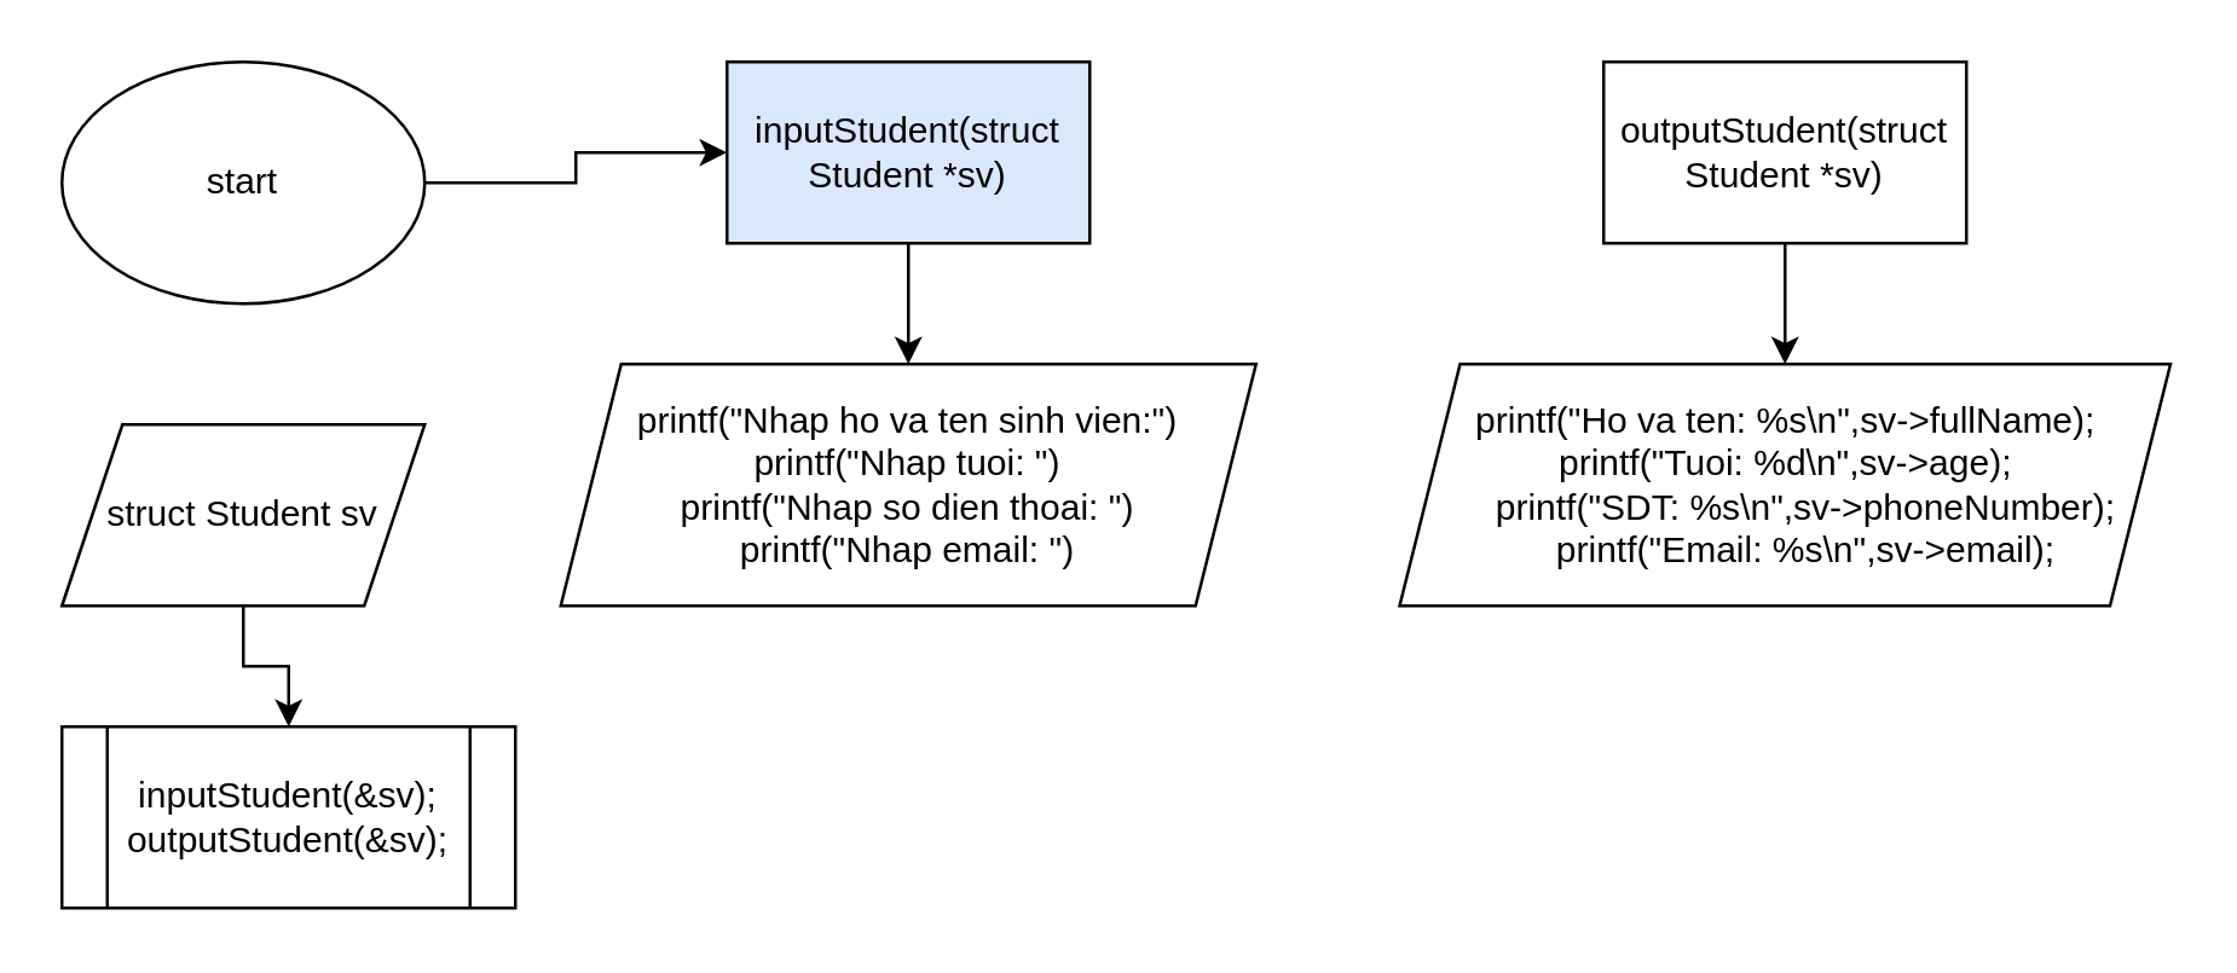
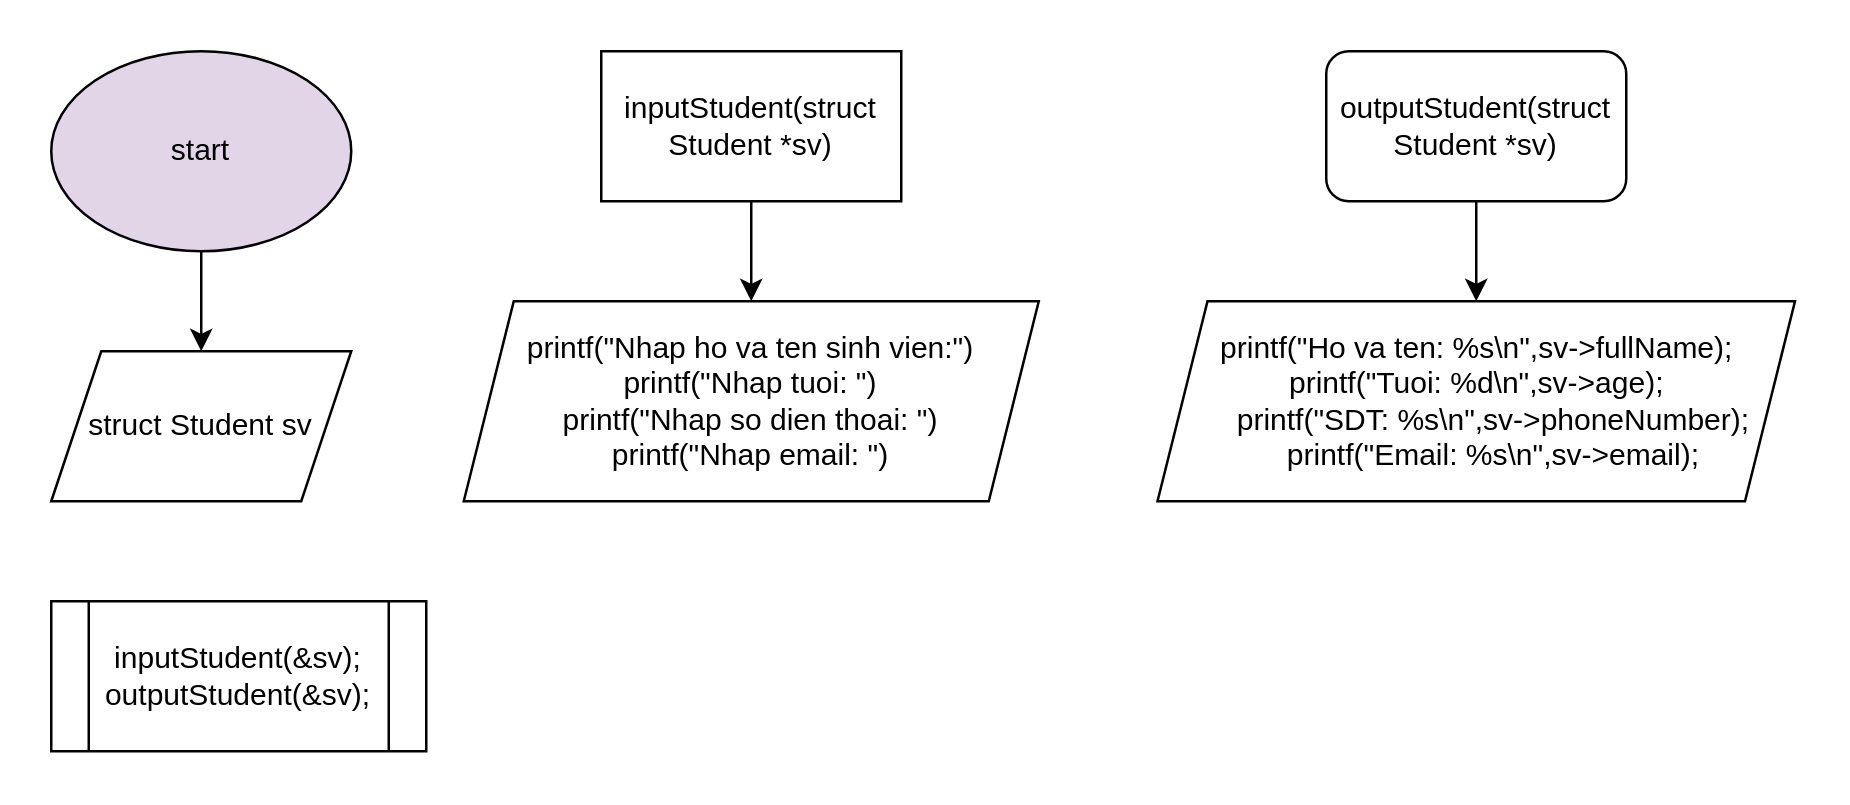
  <mxCell id="0" />
  <mxCell id="1" parent="0" />
- <mxCell id="2" value="" style="edgeStyle=orthogonalEdgeStyle;rounded=0;orthogonalLoop=1;jettySize=auto;html=1;" edge="1" parent="1" source="3" target="8"><mxGeometry relative="1" as="geometry" /></mxCell>
- <mxCell id="3" value="start" style="ellipse;whiteSpace=wrap;html=1;" vertex="1" parent="1"><mxGeometry x="20" y="20" width="120" height="80" as="geometry" /></mxCell>
- <mxCell id="4" value="" style="edgeStyle=orthogonalEdgeStyle;rounded=0;orthogonalLoop=1;jettySize=auto;html=1;entryX=0.5;entryY=0;entryDx=0;entryDy=0;" edge="1" parent="1" source="5" target="6"><mxGeometry relative="1" as="geometry"><mxPoint x="340" y="210" as="targetPoint" /></mxGeometry></mxCell>
+ <mxCell id="2" value="" style="edgeStyle=orthogonalEdgeStyle;rounded=0;orthogonalLoop=1;jettySize=auto;html=1;" edge="1" parent="1" source="3" target="5"><mxGeometry relative="1" as="geometry" /></mxCell>
+ <mxCell id="3" value="start" style="ellipse;whiteSpace=wrap;html=1;fillColor=#e1d5e7;" vertex="1" parent="1"><mxGeometry x="20" y="20" width="120" height="80" as="geometry" /></mxCell>
  <mxCell id="5" value="struct Student sv" style="shape=parallelogram;perimeter=parallelogramPerimeter;whiteSpace=wrap;html=1;fixedSize=1;" vertex="1" parent="1"><mxGeometry x="20" y="140" width="120" height="60" as="geometry" /></mxCell>
  <mxCell id="6" value="&lt;div&gt;inputStudent(&amp;amp;sv);&lt;/div&gt;&lt;div&gt;outputStudent(&amp;amp;sv);&lt;span style=&quot;&quot;&gt;&lt;/span&gt;&lt;/div&gt;" style="shape=process;whiteSpace=wrap;html=1;backgroundOutline=1;" vertex="1" parent="1"><mxGeometry x="20" y="240" width="150" height="60" as="geometry" /></mxCell>
  <mxCell id="7" value="" style="edgeStyle=orthogonalEdgeStyle;rounded=0;orthogonalLoop=1;jettySize=auto;html=1;" edge="1" parent="1" source="8" target="9"><mxGeometry relative="1" as="geometry" /></mxCell>
- <mxCell id="8" value="inputStudent(struct Student *sv)" style="rounded=0;whiteSpace=wrap;html=1;fillColor=#dae8fc;" vertex="1" parent="1"><mxGeometry x="240" y="20" width="120" height="60" as="geometry" /></mxCell>
+ <mxCell id="8" value="inputStudent(struct Student *sv)" style="rounded=0;whiteSpace=wrap;html=1;" vertex="1" parent="1"><mxGeometry x="240" y="20" width="120" height="60" as="geometry" /></mxCell>
  <mxCell id="9" value="printf(&quot;Nhap ho va ten sinh vien:&quot;)&lt;br&gt;printf(&quot;Nhap tuoi: &quot;)&lt;br&gt;printf(&quot;Nhap so dien thoai: &quot;)&lt;br&gt;printf(&quot;Nhap email: &quot;)" style="shape=parallelogram;perimeter=parallelogramPerimeter;whiteSpace=wrap;html=1;fixedSize=1;" vertex="1" parent="1"><mxGeometry x="185" y="120" width="230" height="80" as="geometry" /></mxCell>
  <mxCell id="10" value="" style="edgeStyle=orthogonalEdgeStyle;rounded=0;orthogonalLoop=1;jettySize=auto;html=1;" edge="1" parent="1" source="11" target="12"><mxGeometry relative="1" as="geometry" /></mxCell>
- <mxCell id="11" value="outputStudent(struct Student *sv)" style="rounded=0;whiteSpace=wrap;html=1;" vertex="1" parent="1"><mxGeometry x="530" y="20" width="120" height="60" as="geometry" /></mxCell>
+ <mxCell id="11" value="outputStudent(struct Student *sv)" style="whiteSpace=wrap;html=1;rounded=1;" vertex="1" parent="1"><mxGeometry x="530" y="20" width="120" height="60" as="geometry" /></mxCell>
  <mxCell id="12" value="&lt;div&gt;printf(&quot;Ho va ten: %s\n&quot;,sv-&amp;gt;fullName);&lt;/div&gt;&lt;div&gt;printf(&quot;Tuoi: %d\n&quot;,sv-&amp;gt;age);&lt;span style=&quot;&quot;&gt;&lt;/span&gt;&lt;/div&gt;&lt;div&gt;&lt;span style=&quot;&quot;&gt;&lt;span style=&quot;&quot;&gt;&lt;span style=&quot;white-space: pre;&quot;&gt;&amp;nbsp;&amp;nbsp;&amp;nbsp;&amp;nbsp;&lt;/span&gt;&lt;/span&gt;printf(&quot;SDT: %s\n&quot;,sv-&amp;gt;phoneNumber);&lt;/span&gt;&lt;/div&gt;&lt;div&gt;&lt;span style=&quot;&quot;&gt;&lt;span style=&quot;&quot;&gt;&lt;span style=&quot;white-space: pre;&quot;&gt;&amp;nbsp;&amp;nbsp;&amp;nbsp;&amp;nbsp;&lt;/span&gt;&lt;/span&gt;printf(&quot;Email: %s\n&quot;,sv-&amp;gt;email);&lt;/span&gt;&lt;/div&gt;" style="shape=parallelogram;perimeter=parallelogramPerimeter;whiteSpace=wrap;html=1;fixedSize=1;" vertex="1" parent="1"><mxGeometry x="462.5" y="120" width="255" height="80" as="geometry" /></mxCell>
